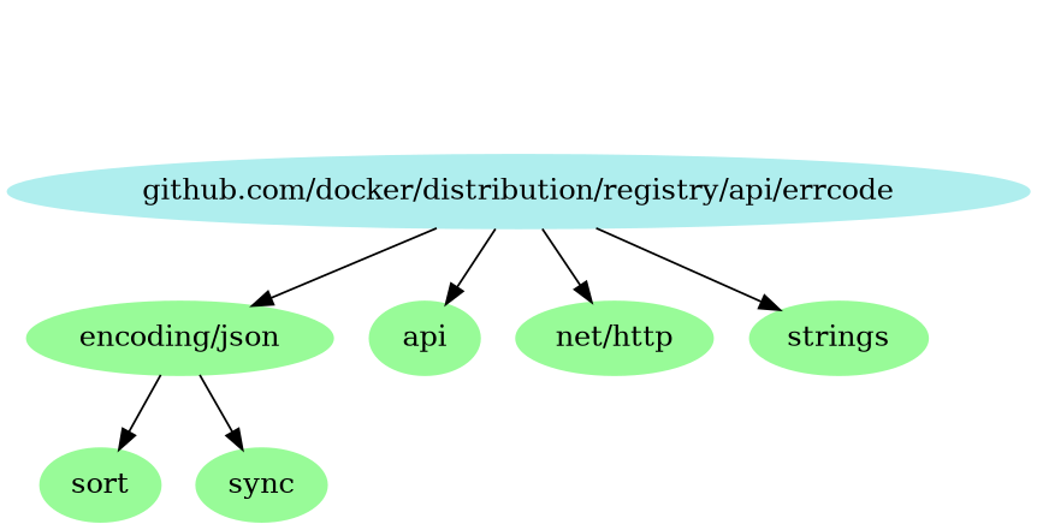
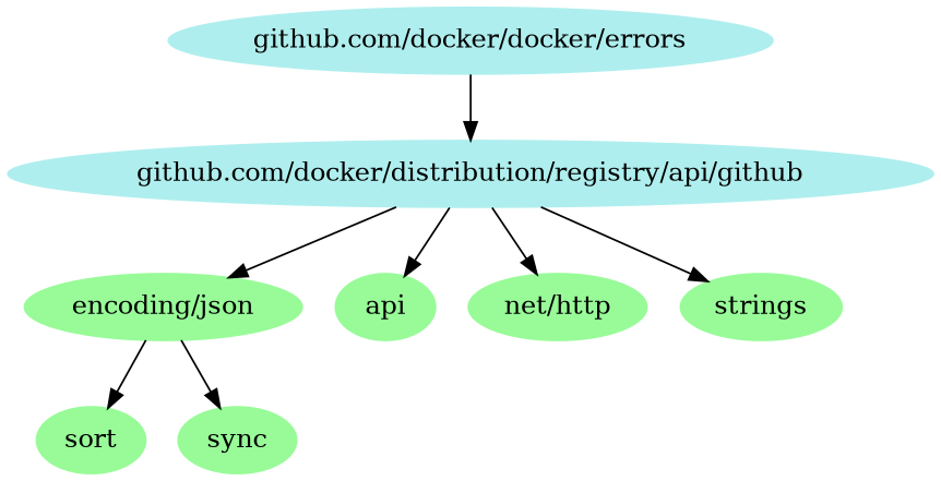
  digraph {
    rankdir=TB
    node [color=palegreen style=filled]
    n1 [label="encoding/json"]
    n2 [label=sort]
    n3 [label=sync]
    n4 [label=api]
    n5 [label="net/http"]
    n6 [label=strings]
-   n8 [color=paleturquoise label="github.com/docker/distribution/registry/api/errcode"]
+   n7 [color=paleturquoise label="github.com/docker/docker/errors"]
+   n8 [color=paleturquoise label="github.com/docker/distribution/registry/api/github"]
    n1 -> n2
    n1 -> n3
+   n7 -> n8
    n8 -> n1
    n8 -> n4
    n8 -> n5
    n8 -> n6
  }
